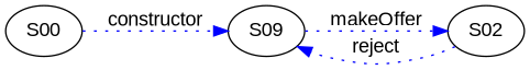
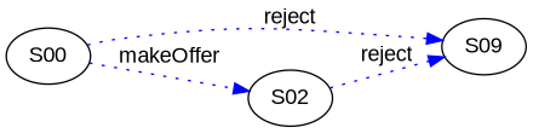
  digraph {
    fontname="Liberation Sans"
    rankdir=LR
    node [fontname="Liberation Sans"]
    edge [color=blue fontname="Liberation Sans" style=dotted]
    n1 [label=S09]
    S00
    S02
-   n1 -> S02 [label=makeOffer]
-   S00 -> n1 [label=constructor]
+   S00 -> S02 [label=makeOffer]
+   S00 -> n1 [label=reject]
    S02 -> n1 [label=reject]
  }
